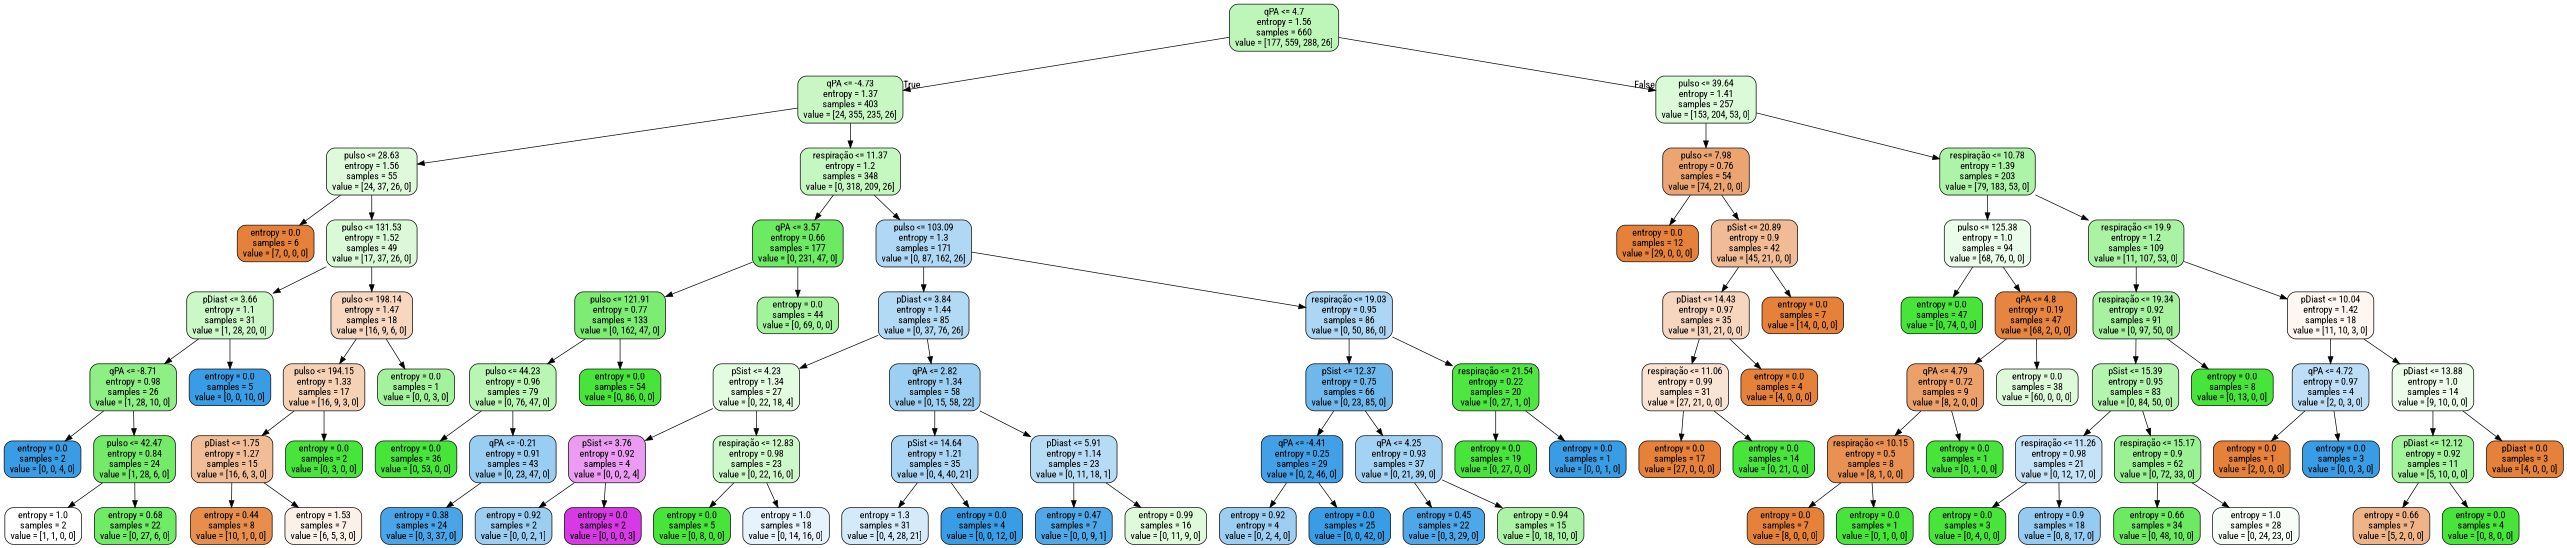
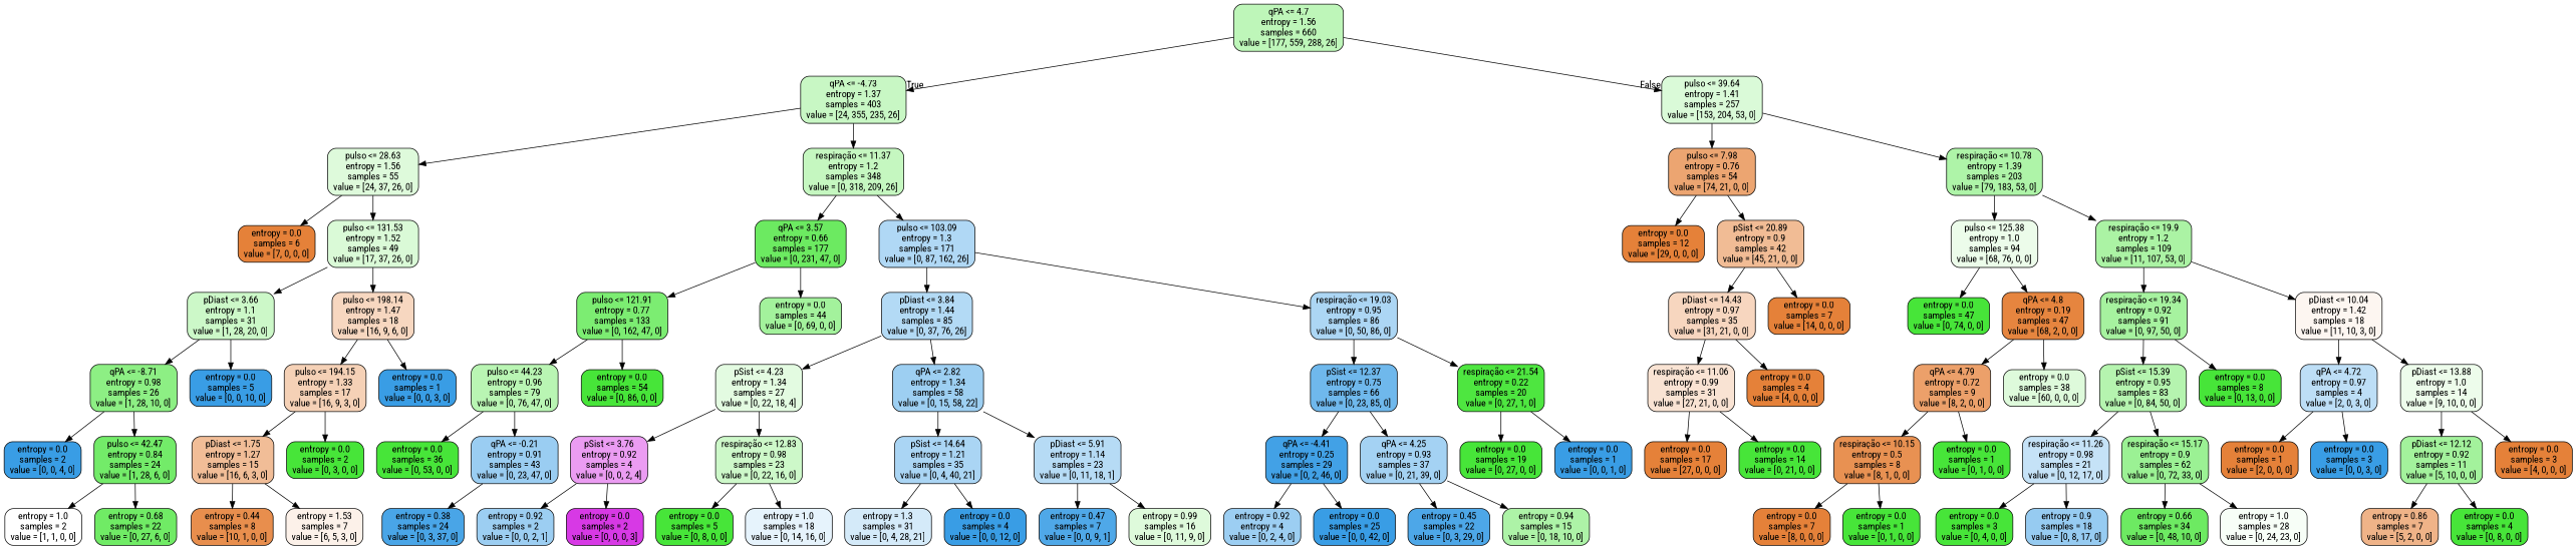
  digraph {
    fontname="Roboto Condensed"
    node [color=black fillcolor="#47e539" fontname="Roboto Condensed" shape=box style="filled, rounded"]
    edge [fontname="Roboto Condensed"]
    n1 [fillcolor="#bef6b9" label="qPA <= 4.7\nentropy = 1.56\nsamples = 660\nvalue = [177, 559, 288, 26]"]
    n2 [fillcolor="#c8f7c4" label="qPA <= -4.73\nentropy = 1.37\nsamples = 403\nvalue = [24, 355, 235, 26]"]
    n3 [fillcolor="#dafad8" label="pulso <= 39.64\nentropy = 1.41\nsamples = 257\nvalue = [153, 204, 53, 0]"]
    n4 [fillcolor="#defadb" label="pulso <= 28.63\nentropy = 1.56\nsamples = 55\nvalue = [24, 37, 26, 0]"]
    n5 [fillcolor="#c5f7c0" label="respiração <= 11.37\nentropy = 1.2\nsamples = 348\nvalue = [0, 318, 209, 26]"]
    n6 [fillcolor="#eca571" label="pulso <= 7.98\nentropy = 0.76\nsamples = 54\nvalue = [74, 21, 0, 0]"]
    n7 [fillcolor="#aef4a8" label="respiração <= 10.78\nentropy = 1.39\nsamples = 203\nvalue = [79, 183, 53, 0]"]
    n8 [fillcolor="#e58139" label="entropy = 0.0\nsamples = 6\nvalue = [7, 0, 0, 0]"]
    n9 [fillcolor="#dafad7" label="pulso <= 131.53\nentropy = 1.52\nsamples = 49\nvalue = [17, 37, 26, 0]"]
    n10 [fillcolor="#6cea61" label="qPA <= 3.57\nentropy = 0.66\nsamples = 177\nvalue = [0, 231, 47, 0]"]
    n11 [fillcolor="#b0d8f5" label="pulso <= 103.09\nentropy = 1.3\nsamples = 171\nvalue = [0, 87, 162, 26]"]
    n12 [fillcolor="#ccf8c8" label="pDiast <= 3.66\nentropy = 1.1\nsamples = 31\nvalue = [1, 28, 20, 0]"]
    n13 [fillcolor="#f7d7c0" label="pulso <= 198.14\nentropy = 1.47\nsamples = 18\nvalue = [16, 9, 6, 0]"]
    n14 [fillcolor="#8def84" label="qPA <= -8.71\nentropy = 0.98\nsamples = 26\nvalue = [1, 28, 10, 0]"]
    n15 [fillcolor="#399de5" label="entropy = 0.0\nsamples = 5\nvalue = [0, 0, 10, 0]"]
    n16 [fillcolor="#f5d1b6" label="pulso <= 194.15\nentropy = 1.33\nsamples = 17\nvalue = [16, 9, 3, 0]"]
-   n17 [fillcolor="#a3f29c" label="entropy = 0.0\nsamples = 1\nvalue = [0, 0, 3, 0]"]
+   n17 [fillcolor="#399de5" label="entropy = 0.0\nsamples = 1\nvalue = [0, 0, 3, 0]"]
    n18 [fillcolor="#399de5" label="entropy = 0.0\nsamples = 2\nvalue = [0, 0, 4, 0]"]
    n19 [fillcolor="#73eb69" label="pulso <= 42.47\nentropy = 0.84\nsamples = 24\nvalue = [1, 28, 6, 0]"]
    n20 [fillcolor="#ffffff" label="entropy = 1.0\nsamples = 2\nvalue = [1, 1, 0, 0]"]
    n21 [fillcolor="#70eb65" label="entropy = 0.68\nsamples = 22\nvalue = [0, 27, 6, 0]"]
    n22 [fillcolor="#f1bd97" label="pDiast <= 1.75\nentropy = 1.27\nsamples = 15\nvalue = [16, 6, 3, 0]"]
    n23 [label="entropy = 0.0\nsamples = 2\nvalue = [0, 3, 0, 0]"]
    n24 [fillcolor="#e88e4d" label="entropy = 0.44\nsamples = 8\nvalue = [10, 1, 0, 0]"]
    n25 [fillcolor="#fcf1e9" label="entropy = 1.53\nsamples = 7\nvalue = [6, 5, 3, 0]"]
    n26 [fillcolor="#7ced72" label="pulso <= 121.91\nentropy = 0.77\nsamples = 133\nvalue = [0, 162, 47, 0]"]
    n27 [fillcolor="#a3f29c" label="entropy = 0.0\nsamples = 44\nvalue = [0, 69, 0, 0]"]
    n28 [fillcolor="#b3daf5" label="pDiast <= 3.84\nentropy = 1.44\nsamples = 85\nvalue = [0, 37, 76, 26]"]
    n29 [fillcolor="#acd6f4" label="respiração <= 19.03\nentropy = 0.95\nsamples = 86\nvalue = [0, 50, 86, 0]"]
    n30 [fillcolor="#b9f5b3" label="pulso <= 44.23\nentropy = 0.96\nsamples = 79\nvalue = [0, 76, 47, 0]"]
    n31 [label="entropy = 0.0\nsamples = 54\nvalue = [0, 86, 0, 0]"]
    n32 [label="entropy = 0.0\nsamples = 36\nvalue = [0, 53, 0, 0]"]
    n33 [fillcolor="#9acdf2" label="qPA <= -0.21\nentropy = 0.91\nsamples = 43\nvalue = [0, 23, 47, 0]"]
    n34 [fillcolor="#49a5e7" label="entropy = 0.38\nsamples = 24\nvalue = [0, 3, 37, 0]"]
    n35 [fillcolor="#e3fbe1" label="pSist <= 4.23\nentropy = 1.34\nsamples = 27\nvalue = [0, 22, 18, 4]"]
    n36 [fillcolor="#9dcff2" label="qPA <= 2.82\nentropy = 1.34\nsamples = 58\nvalue = [0, 15, 58, 22]"]
    n37 [fillcolor="#6fb8ec" label="pSist <= 12.37\nentropy = 0.75\nsamples = 66\nvalue = [0, 23, 85, 0]"]
    n38 [fillcolor="#4ee640" label="respiração <= 21.54\nentropy = 0.22\nsamples = 20\nvalue = [0, 27, 1, 0]"]
    n39 [fillcolor="#eb9cf2" label="pSist <= 3.76\nentropy = 0.92\nsamples = 4\nvalue = [0, 0, 2, 4]"]
    n40 [fillcolor="#cdf8c9" label="respiração <= 12.83\nentropy = 0.98\nsamples = 23\nvalue = [0, 22, 16, 0]"]
    n41 [fillcolor="#aad5f4" label="pSist <= 14.64\nentropy = 1.21\nsamples = 35\nvalue = [0, 4, 40, 21]"]
    n42 [fillcolor="#b6dbf5" label="pDiast <= 5.91\nentropy = 1.14\nsamples = 23\nvalue = [0, 11, 18, 1]"]
    n43 [fillcolor="#9ccef2" label="entropy = 0.92\nsamples = 2\nvalue = [0, 0, 2, 1]"]
    n44 [fillcolor="#d739e5" label="entropy = 0.0\nsamples = 2\nvalue = [0, 0, 0, 3]"]
    n45 [label="entropy = 0.0\nsamples = 5\nvalue = [0, 8, 0, 0]"]
    n46 [fillcolor="#e6f3fc" label="entropy = 1.0\nsamples = 18\nvalue = [0, 14, 16, 0]"]
    n47 [fillcolor="#d4eaf9" label="entropy = 1.3\nsamples = 31\nvalue = [0, 4, 28, 21]"]
    n48 [fillcolor="#399de5" label="entropy = 0.0\nsamples = 4\nvalue = [0, 0, 12, 0]"]
    n49 [fillcolor="#4fa8e8" label="entropy = 0.47\nsamples = 7\nvalue = [0, 0, 9, 1]"]
    n50 [fillcolor="#defadb" label="entropy = 0.99\nsamples = 16\nvalue = [0, 11, 9, 0]"]
    n51 [fillcolor="#42a1e6" label="qPA <= -4.41\nentropy = 0.25\nsamples = 29\nvalue = [0, 2, 46, 0]"]
    n52 [fillcolor="#a4d2f3" label="qPA <= 4.25\nentropy = 0.93\nsamples = 37\nvalue = [0, 21, 39, 0]"]
    n53 [label="entropy = 0.0\nsamples = 19\nvalue = [0, 27, 0, 0]"]
    n54 [fillcolor="#399de5" label="entropy = 0.0\nsamples = 1\nvalue = [0, 0, 1, 0]"]
    n55 [fillcolor="#9ccef2" label="entropy = 0.92\nentropy = 4\nvalue = [0, 2, 4, 0]"]
    n56 [fillcolor="#399de5" label="entropy = 0.0\nsamples = 25\nvalue = [0, 0, 42, 0]"]
    n57 [fillcolor="#4da7e8" label="entropy = 0.45\nsamples = 22\nvalue = [0, 3, 29, 0]"]
    n58 [fillcolor="#adf3a7" label="entropy = 0.94\nsamples = 15\nvalue = [0, 18, 10, 0]"]
    n59 [fillcolor="#e58139" label="entropy = 0.0\nsamples = 12\nvalue = [29, 0, 0, 0]"]
    n60 [fillcolor="#f1bc95" label="pSist <= 20.89\nentropy = 0.9\nsamples = 42\nvalue = [45, 21, 0, 0]"]
    n61 [fillcolor="#ecfcea" label="pulso <= 125.38\nentropy = 1.0\nsamples = 94\nvalue = [68, 76, 0, 0]"]
    n62 [fillcolor="#abf3a4" label="respiração <= 19.9\nentropy = 1.2\nsamples = 109\nvalue = [11, 107, 53, 0]"]
    n63 [fillcolor="#f7d6bf" label="pDiast <= 14.43\nentropy = 0.97\nsamples = 35\nvalue = [31, 21, 0, 0]"]
    n64 [fillcolor="#e58139" label="entropy = 0.0\nsamples = 7\nvalue = [14, 0, 0, 0]"]
    n65 [fillcolor="#f9e3d3" label="respiração <= 11.06\nentropy = 0.99\nsamples = 31\nvalue = [27, 21, 0, 0]"]
    n66 [fillcolor="#e58139" label="entropy = 0.0\nsamples = 4\nvalue = [4, 0, 0, 0]"]
    n67 [fillcolor="#e58139" label="entropy = 0.0\nsamples = 17\nvalue = [27, 0, 0, 0]"]
    n68 [label="entropy = 0.0\nsamples = 14\nvalue = [0, 21, 0, 0]"]
    n69 [label="entropy = 0.0\nsamples = 47\nvalue = [0, 74, 0, 0]"]
    n70 [fillcolor="#e6853f" label="qPA <= 4.8\nentropy = 0.19\nsamples = 47\nvalue = [68, 2, 0, 0]"]
    n71 [fillcolor="#a6f29f" label="respiração <= 19.34\nentropy = 0.92\nsamples = 91\nvalue = [0, 97, 50, 0]"]
    n72 [fillcolor="#fdf6f1" label="pDiast <= 10.04\nentropy = 1.42\nsamples = 18\nvalue = [11, 10, 3, 0]"]
    n73 [fillcolor="#eca06a" label="qPA <= 4.79\nentropy = 0.72\nsamples = 9\nvalue = [8, 2, 0, 0]"]
    n74 [fillcolor="#defadb" label="entropy = 0.0\nsamples = 38\nvalue = [60, 0, 0, 0]"]
    n75 [fillcolor="#e89152" label="respiração <= 10.15\nentropy = 0.5\nsamples = 8\nvalue = [8, 1, 0, 0]"]
    n76 [label="entropy = 0.0\nsamples = 1\nvalue = [0, 1, 0, 0]"]
    n77 [fillcolor="#e58139" label="entropy = 0.0\nsamples = 7\nvalue = [8, 0, 0, 0]"]
    n78 [label="entropy = 0.0\nsamples = 1\nvalue = [0, 1, 0, 0]"]
    n79 [fillcolor="#b5f4af" label="pSist <= 15.39\nentropy = 0.95\nsamples = 83\nvalue = [0, 84, 50, 0]"]
    n80 [label="entropy = 0.0\nsamples = 8\nvalue = [0, 13, 0, 0]"]
    n81 [fillcolor="#bddef6" label="qPA <= 4.72\nentropy = 0.97\nsamples = 4\nvalue = [2, 0, 3, 0]"]
    n82 [fillcolor="#edfceb" label="pDiast <= 13.88\nentropy = 1.0\nsamples = 14\nvalue = [9, 10, 0, 0]"]
    n83 [fillcolor="#c5e2f7" label="respiração <= 11.26\nentropy = 0.98\nsamples = 21\nvalue = [0, 12, 17, 0]"]
    n84 [fillcolor="#9bf194" label="respiração <= 15.17\nentropy = 0.9\nsamples = 62\nvalue = [0, 72, 33, 0]"]
    n85 [label="entropy = 0.0\nsamples = 3\nvalue = [0, 4, 0, 0]"]
    n86 [fillcolor="#96cbf1" label="entropy = 0.9\nsamples = 18\nvalue = [0, 8, 17, 0]"]
    n87 [fillcolor="#6dea62" label="entropy = 0.66\nsamples = 34\nvalue = [0, 48, 10, 0]"]
    n88 [fillcolor="#f7fef7" label="entropy = 1.0\nsamples = 28\nvalue = [0, 24, 23, 0]"]
    n89 [fillcolor="#e58139" label="entropy = 0.0\nsamples = 1\nvalue = [2, 0, 0, 0]"]
    n90 [fillcolor="#399de5" label="entropy = 0.0\nsamples = 3\nvalue = [0, 0, 3, 0]"]
    n91 [fillcolor="#a3f29c" label="pDiast <= 12.12\nentropy = 0.92\nsamples = 11\nvalue = [5, 10, 0, 0]"]
-   n92 [fillcolor="#e58139" label="pDiast = 0.0\nsamples = 3\nvalue = [4, 0, 0, 0]"]
-   n93 [fillcolor="#efb388" label="entropy = 0.66\nsamples = 7\nvalue = [5, 2, 0, 0]"]
+   n92 [fillcolor="#e58139" label="entropy = 0.0\nsamples = 3\nvalue = [4, 0, 0, 0]"]
+   n93 [fillcolor="#efb388" label="entropy = 0.86\nsamples = 7\nvalue = [5, 2, 0, 0]"]
    n94 [label="entropy = 0.0\nsamples = 4\nvalue = [0, 8, 0, 0]"]
    n1 -> n2 [headlabel=True labelangle=45 labeldistance=2.5]
    n1 -> n3 [headlabel=False labelangle=-45 labeldistance=2.5]
    n2 -> n4
    n2 -> n5
    n3 -> n6
    n3 -> n7
    n4 -> n8
    n4 -> n9
    n5 -> n10
    n5 -> n11
    n6 -> n59
    n6 -> n60
    n7 -> n61
    n7 -> n62
    n9 -> n12
    n9 -> n13
    n10 -> n26
    n10 -> n27
    n11 -> n28
    n11 -> n29
    n12 -> n14
    n12 -> n15
    n13 -> n16
    n13 -> n17
    n14 -> n18
    n14 -> n19
    n16 -> n22
    n16 -> n23
    n19 -> n20
    n19 -> n21
    n22 -> n24
    n22 -> n25
    n26 -> n30
    n26 -> n31
    n28 -> n35
    n28 -> n36
    n29 -> n37
    n29 -> n38
    n30 -> n32
    n30 -> n33
    n33 -> n34
    n35 -> n39
    n35 -> n40
    n36 -> n41
    n36 -> n42
    n37 -> n51
    n37 -> n52
    n38 -> n53
    n38 -> n54
    n39 -> n43
    n39 -> n44
    n40 -> n45
    n40 -> n46
    n41 -> n47
    n41 -> n48
    n42 -> n49
    n42 -> n50
    n51 -> n55
    n51 -> n56
    n52 -> n57
    n52 -> n58
    n60 -> n63
    n60 -> n64
    n61 -> n69
    n61 -> n70
    n62 -> n71
    n62 -> n72
    n63 -> n65
    n63 -> n66
    n65 -> n67
    n65 -> n68
    n70 -> n73
    n70 -> n74
    n71 -> n79
    n71 -> n80
    n72 -> n81
    n72 -> n82
    n73 -> n75
    n73 -> n76
    n75 -> n77
    n75 -> n78
    n79 -> n83
    n79 -> n84
    n81 -> n89
    n81 -> n90
    n82 -> n91
    n82 -> n92
    n83 -> n85
    n83 -> n86
    n84 -> n87
    n84 -> n88
    n91 -> n93
    n91 -> n94
  }
